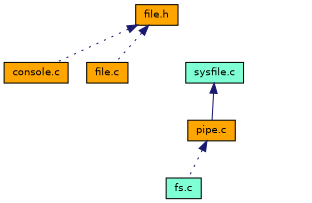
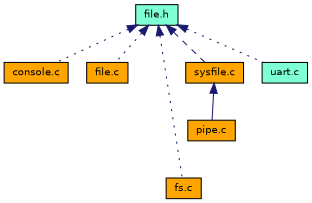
  digraph {
    node [color=black fillcolor=orange fontname=Helvetica fontsize=10 shape=record style=filled]
    edge [color=midnightblue dir=back fontname=Helvetica fontsize=10 labelfontname=Helvetica labelfontsize=10 style=dotted]
-   n1 [fontcolor=black height=0.2 label="file.h" width=0.4]
+   n1 [fillcolor=aquamarine fontcolor=black height=0.2 label="file.h" width=0.4]
    n2 [height=0.2 label="console.c" width=0.4]
    n3 [height=0.2 label="file.c" width=0.4]
-   n4 [fillcolor=aquamarine height=0.2 label="fs.c" width=0.4]
-   n5 [fillcolor=aquamarine height=0.2 label="sysfile.c" width=0.4]
+   n4 [height=0.2 label="fs.c" width=0.4]
+   n5 [height=0.2 label="sysfile.c" width=0.4]
+   n6 [fillcolor=aquamarine height=0.2 label="uart.c" width=0.4]
    n7 [height=0.2 label="pipe.c" width=0.4]
    n1 -> n2
    n1 -> n3
-   n7 -> n4
+   n1 -> n4
+   n1 -> n5 [style=dashed]
+   n1 -> n6
    n5 -> n7 [style=solid]
  }
